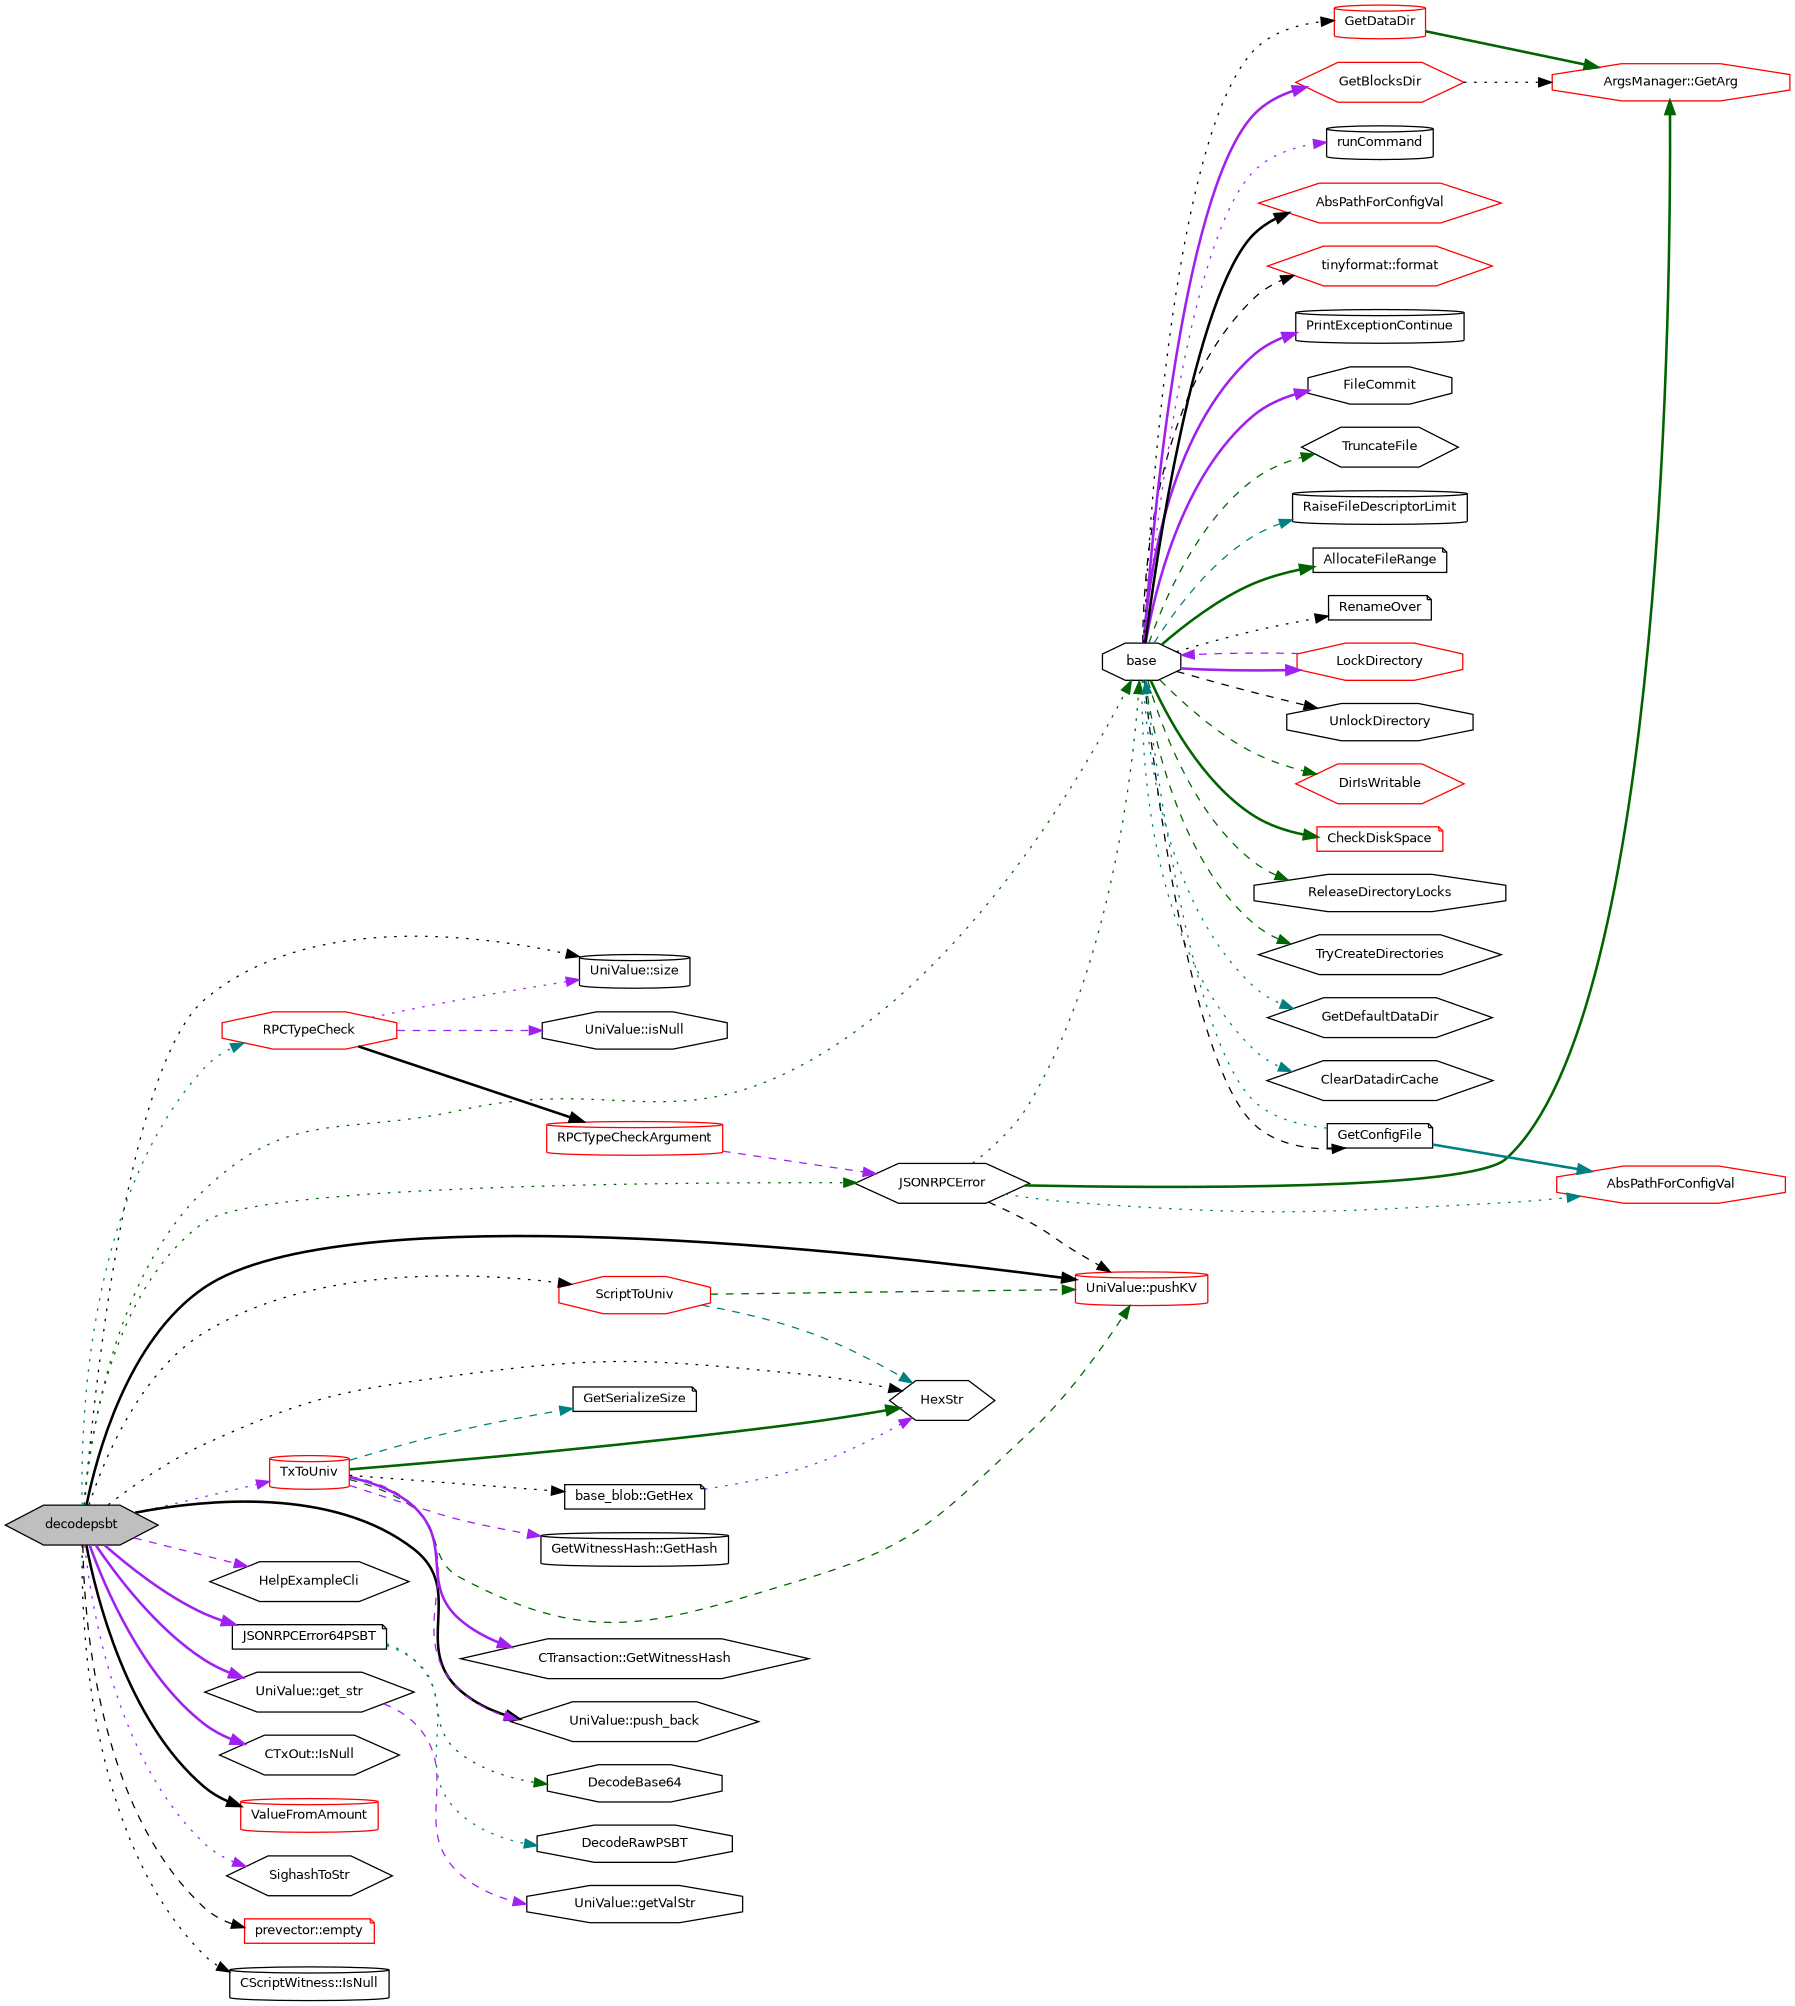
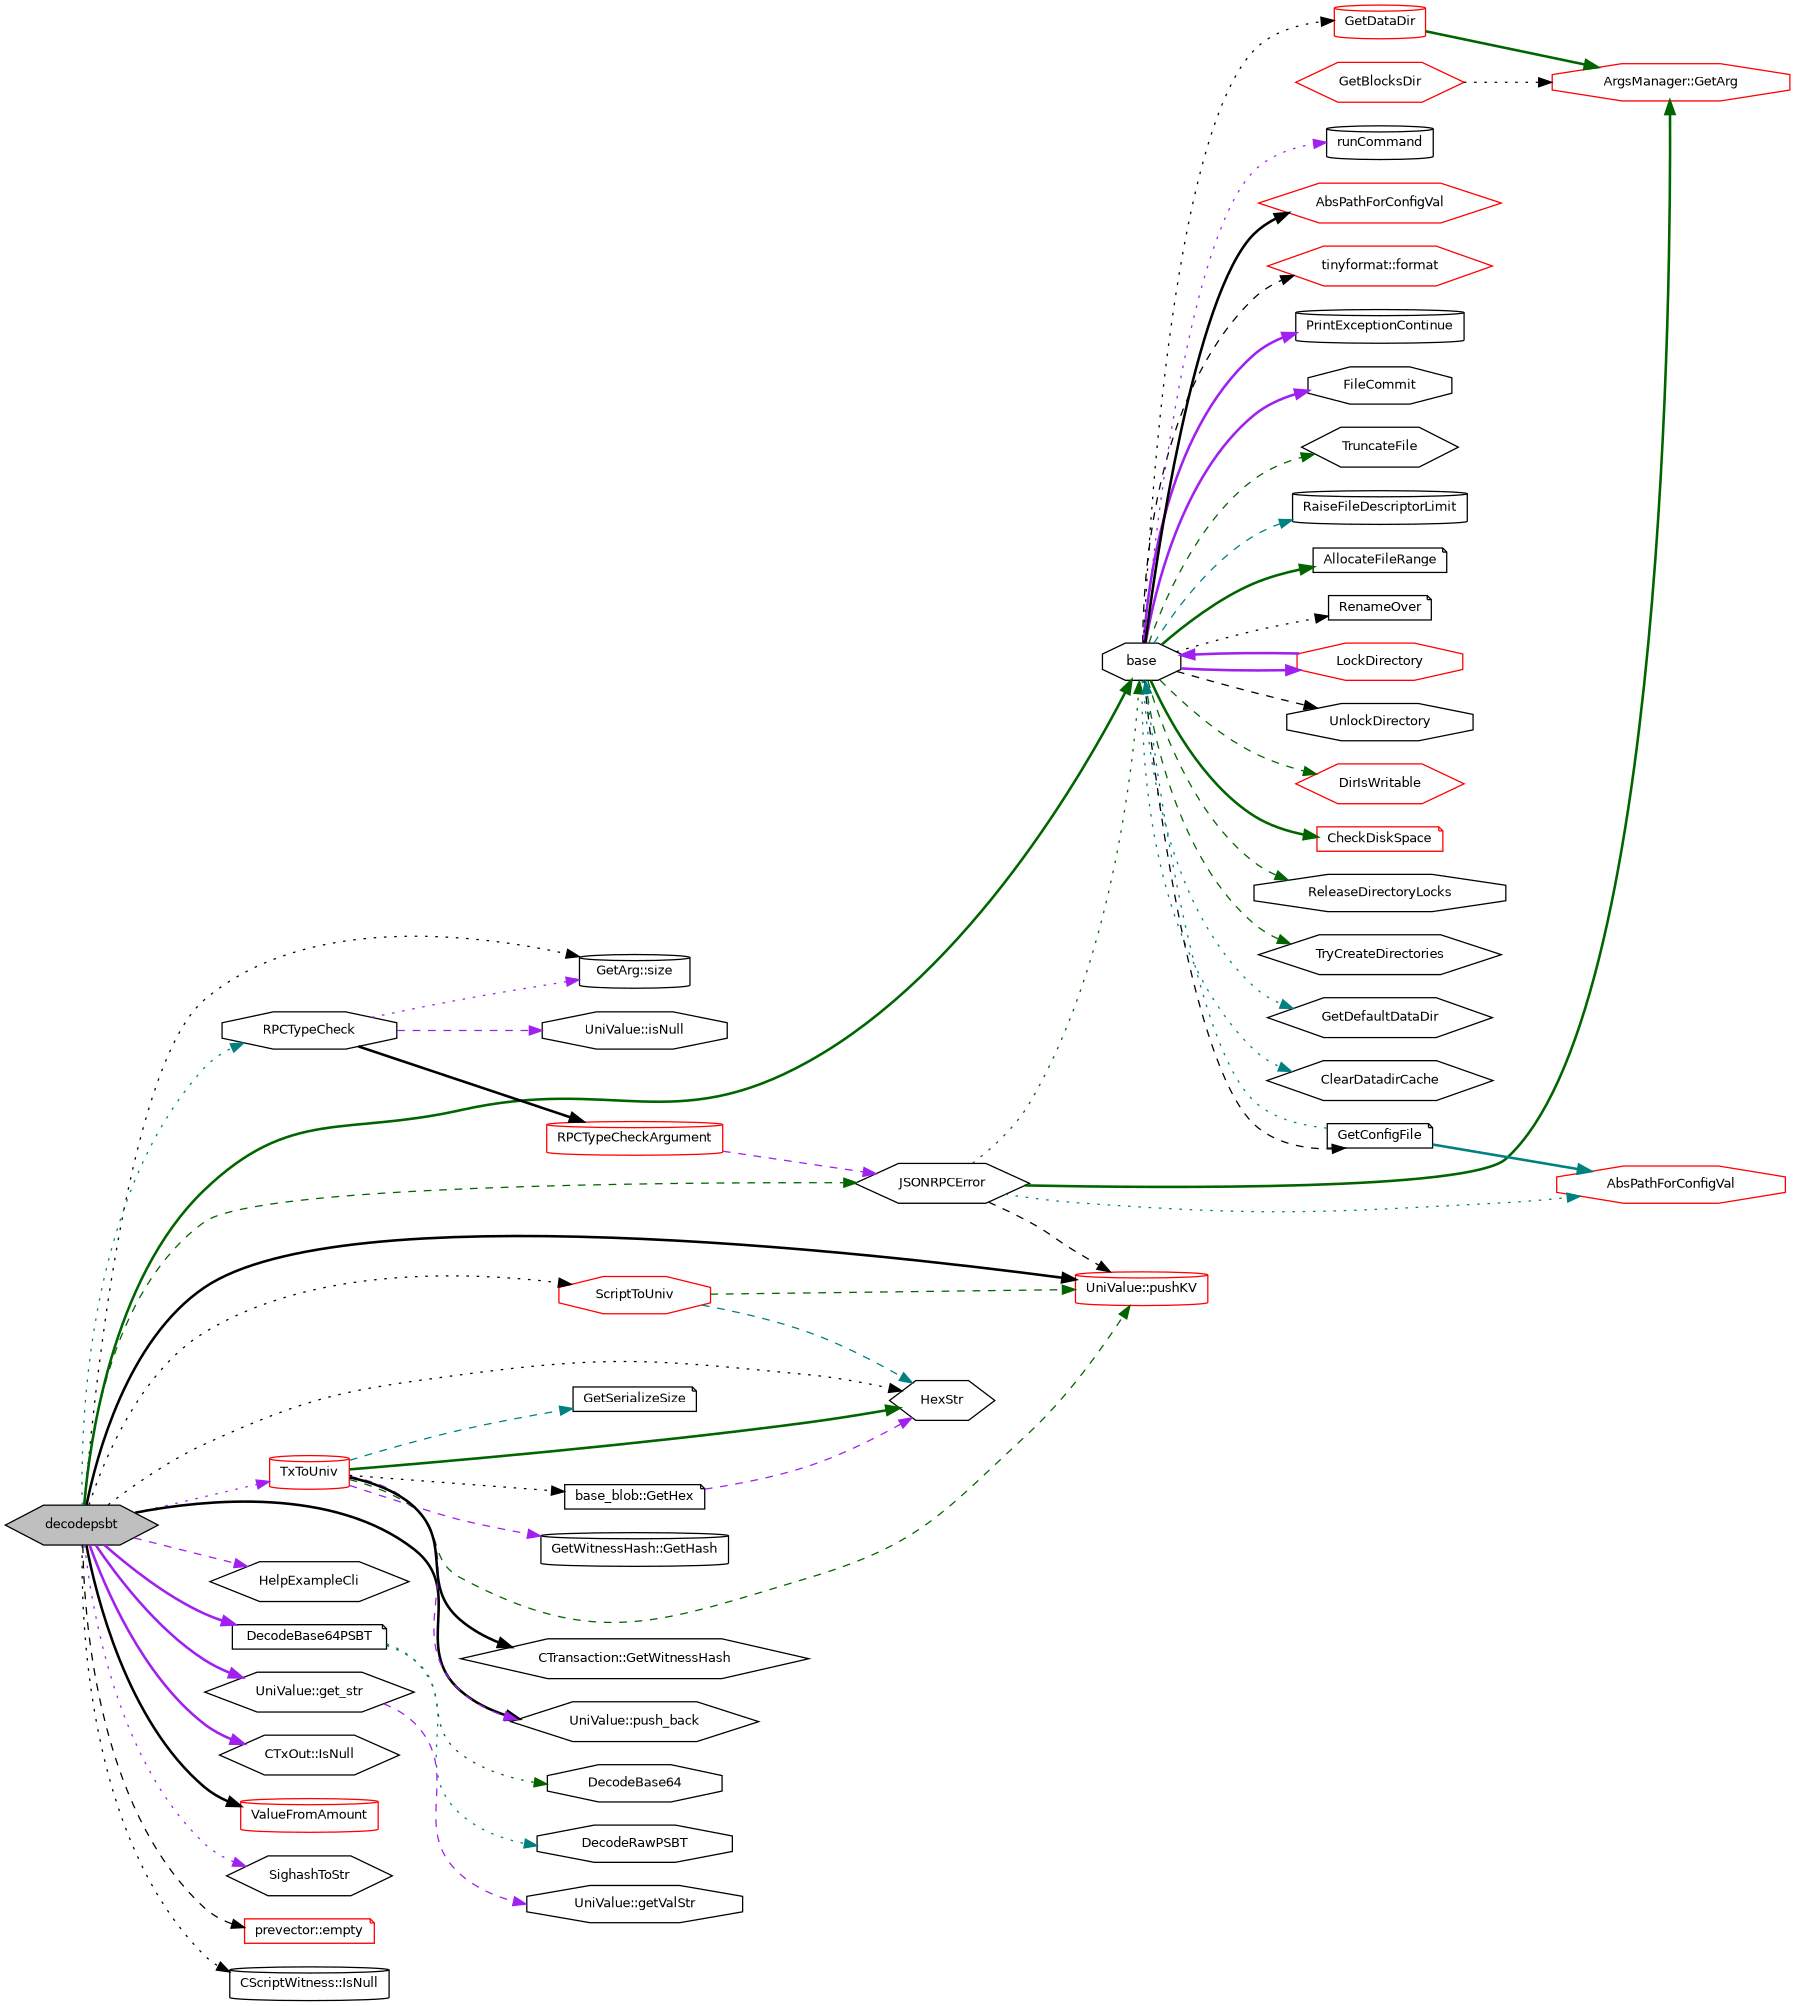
  digraph {
    rankdir=LR
    node [color=black fillcolor=white fontname=Helvetica fontsize=10 shape=hexagon style=filled]
    edge [color=black fontname=Helvetica fontsize=10 labelfontname=Helvetica labelfontsize=10 style=dashed]
    n1 [fillcolor=grey75 fontcolor=black height=0.2 label=decodepsbt width=0.4]
-   n2 [height=0.2 label="UniValue::size" shape=cylinder width=0.4]
+   n2 [height=0.2 label="GetArg::size" shape=cylinder width=0.4]
    n3 [height=0.2 label=HelpExampleCli width=0.4]
-   n4 [color=red height=0.2 label=RPCTypeCheck shape=octagon width=0.4]
+   n4 [height=0.2 label=RPCTypeCheck shape=octagon width=0.4]
    n5 [height=0.2 label=JSONRPCError width=0.4]
    n6 [height=0.2 label=base shape=octagon width=0.4]
    n7 [color=red height=0.2 label="UniValue::pushKV" shape=cylinder width=0.4]
-   n8 [height=0.2 label=JSONRPCError64PSBT shape=note width=0.4]
+   n8 [height=0.2 label=DecodeBase64PSBT shape=note width=0.4]
    n9 [height=0.2 label="UniValue::get_str" width=0.4]
    n10 [color=red height=0.2 label=TxToUniv shape=cylinder width=0.4]
    n11 [height=0.2 label=HexStr width=0.4]
    n12 [height=0.2 label="UniValue::push_back" width=0.4]
    n13 [height=0.2 label="CTxOut::IsNull" width=0.4]
    n14 [color=red height=0.2 label=ValueFromAmount shape=cylinder width=0.4]
    n15 [color=red height=0.2 label=ScriptToUniv shape=octagon width=0.4]
    n16 [height=0.2 label=SighashToStr width=0.4]
    n17 [color=red height=0.2 label="prevector::empty" shape=note width=0.4]
    n18 [height=0.2 label="CScriptWitness::IsNull" shape=cylinder width=0.4]
    n19 [height=0.2 label="UniValue::isNull" shape=octagon width=0.4]
    n20 [color=red height=0.2 label=RPCTypeCheckArgument shape=cylinder width=0.4]
    n21 [color=red height=0.2 label="ArgsManager::GetArg" shape=octagon width=0.4]
    n22 [color=red height=0.2 label=AbsPathForConfigVal shape=octagon width=0.4]
    n23 [color=red height=0.2 label="tinyformat::format" width=0.4]
    n24 [height=0.2 label=PrintExceptionContinue shape=cylinder width=0.4]
    n25 [height=0.2 label=FileCommit shape=octagon width=0.4]
    n26 [height=0.2 label=TruncateFile width=0.4]
    n27 [height=0.2 label=RaiseFileDescriptorLimit shape=cylinder width=0.4]
    n28 [height=0.2 label=AllocateFileRange shape=note width=0.4]
    n29 [height=0.2 label=RenameOver shape=note width=0.4]
    n30 [color=red height=0.2 label=LockDirectory shape=octagon width=0.4]
    n31 [height=0.2 label=UnlockDirectory shape=octagon width=0.4]
    n32 [color=red height=0.2 label=DirIsWritable width=0.4]
    n33 [color=red height=0.2 label=CheckDiskSpace shape=note width=0.4]
    n34 [height=0.2 label=ReleaseDirectoryLocks shape=octagon width=0.4]
    n35 [height=0.2 label=TryCreateDirectories width=0.4]
    n36 [height=0.2 label=GetDefaultDataDir width=0.4]
    n37 [color=red height=0.2 label=GetBlocksDir width=0.4]
    n38 [color=red height=0.2 label=GetDataDir shape=cylinder width=0.4]
    n39 [height=0.2 label=ClearDatadirCache width=0.4]
    n40 [height=0.2 label=GetConfigFile shape=note width=0.4]
    n41 [height=0.2 label=runCommand shape=cylinder width=0.4]
    n42 [color=red height=0.2 label=AbsPathForConfigVal width=0.4]
    n43 [height=0.2 label=DecodeBase64 shape=octagon width=0.4]
    n44 [height=0.2 label=DecodeRawPSBT shape=octagon width=0.4]
    n45 [height=0.2 label="UniValue::getValStr" shape=octagon width=0.4]
    n46 [height=0.2 label="GetWitnessHash::GetHash" shape=cylinder width=0.4]
    n47 [height=0.2 label="base_blob::GetHex" shape=note width=0.4]
    n48 [height=0.2 label="CTransaction::GetWitnessHash" width=0.4]
    n49 [height=0.2 label=GetSerializeSize shape=note width=0.4]
    n1 -> n2 [style=dotted]
    n1 -> n3 [color=purple]
    n1 -> n4 [color=teal style=dotted]
-   n1 -> n5 [color=darkgreen style=dotted]
-   n1 -> n6 [color=darkgreen style=dotted]
+   n1 -> n5 [color=darkgreen]
+   n1 -> n6 [color=darkgreen style=bold]
    n1 -> n7 [style=bold]
    n1 -> n8 [color=purple style=bold]
    n1 -> n9 [color=purple style=bold]
    n1 -> n10 [color=purple style=dotted]
    n1 -> n11 [style=dotted]
    n1 -> n12 [style=bold]
    n1 -> n13 [color=purple style=bold]
    n1 -> n14 [style=bold]
    n1 -> n15 [style=dotted]
    n1 -> n16 [color=purple style=dotted]
    n1 -> n17
    n1 -> n18 [style=dotted]
    n4 -> n2 [color=purple style=dotted]
    n4 -> n19 [color=purple]
    n4 -> n20 [style=bold]
    n5 -> n6 [color=darkgreen style=dotted]
    n5 -> n7
    n5 -> n21 [color=darkgreen style=bold]
    n5 -> n22 [color=teal style=dotted]
    n6 -> n23
    n6 -> n24 [color=purple style=bold]
    n6 -> n25 [color=purple style=bold]
    n6 -> n26 [color=darkgreen]
    n6 -> n27 [color=teal]
    n6 -> n28 [color=darkgreen style=bold]
    n6 -> n29 [style=dotted]
    n6 -> n30 [color=purple style=bold]
    n6 -> n31
    n6 -> n32 [color=darkgreen]
    n6 -> n33 [color=darkgreen style=bold]
    n6 -> n34 [color=darkgreen]
    n6 -> n35 [color=darkgreen]
    n6 -> n36 [color=teal style=dotted]
-   n6 -> n37 [color=purple style=bold]
    n6 -> n38 [style=dotted]
    n6 -> n39 [color=teal style=dotted]
    n6 -> n40
    n6 -> n41 [color=purple style=dotted]
    n6 -> n42 [style=bold]
    n8 -> n43 [color=darkgreen style=dotted]
    n8 -> n44 [color=teal style=dotted]
    n9 -> n45 [color=purple]
    n10 -> n7 [color=darkgreen]
    n10 -> n11 [color=darkgreen style=bold]
    n10 -> n12 [color=purple]
    n10 -> n46 [color=purple]
    n10 -> n47 [style=dotted]
-   n10 -> n48 [color=purple style=bold]
+   n10 -> n48 [style=bold]
    n10 -> n49 [color=teal]
    n15 -> n7 [color=darkgreen]
    n15 -> n11 [color=teal]
    n20 -> n5 [color=purple]
-   n30 -> n6 [color=purple]
+   n30 -> n6 [color=purple style=bold]
    n37 -> n21 [style=dotted]
    n38 -> n21 [color=darkgreen style=bold]
    n40 -> n6 [color=teal style=dotted]
    n40 -> n22 [color=teal style=bold]
-   n47 -> n11 [color=purple style=dotted]
+   n47 -> n11 [color=purple]
  }
